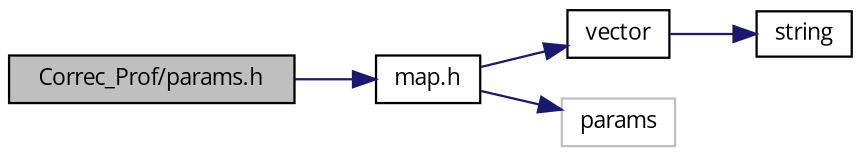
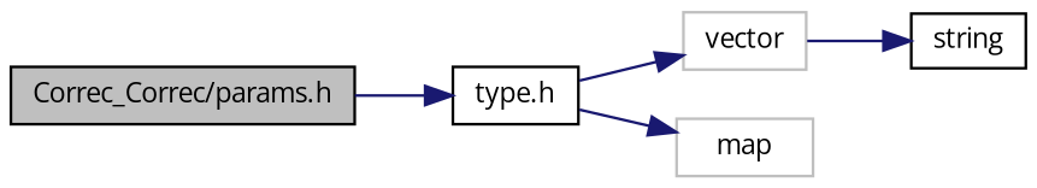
  digraph {
    fontname="Open Sans"
    rankdir=LR
    node [color=black fillcolor=white fontname="Open Sans" fontsize=10 shape=record style=filled]
    edge [color=midnightblue fontname="Open Sans" fontsize=10 labelfontname=Helvetica labelfontsize=10 style=solid]
-   n1 [fillcolor=grey75 fontcolor=black height=0.2 label="Correc_Prof/params.h" width=0.4]
-   n2 [height=0.2 label="map.h" width=0.4]
-   n3 [height=0.2 label=vector width=0.4]
-   n4 [color=grey75 height=0.2 label=params width=0.4]
+   n1 [fillcolor=grey75 fontcolor=black height=0.2 label="Correc_Correc/params.h" width=0.4]
+   n2 [height=0.2 label="type.h" width=0.4]
+   n3 [color=grey75 height=0.2 label=vector width=0.4]
+   n4 [color=grey75 height=0.2 label=map width=0.4]
    n5 [height=0.2 label=string width=0.4]
    n1 -> n2
    n2 -> n3
    n2 -> n4
    n3 -> n5
  }
